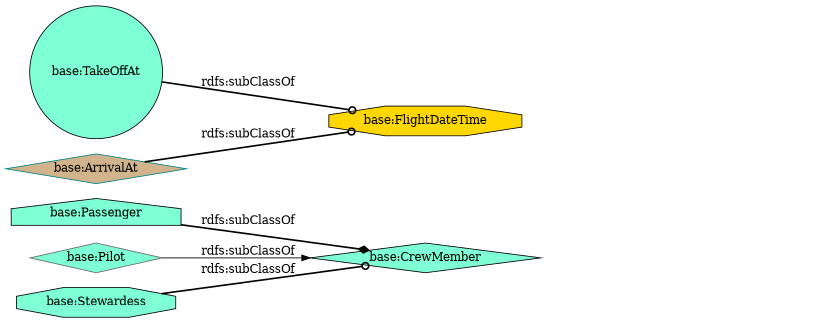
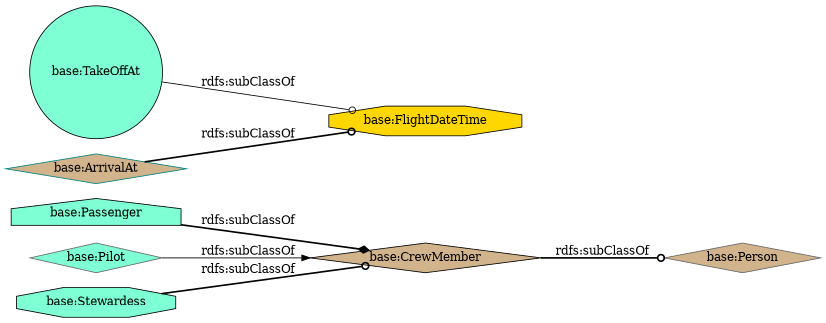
  digraph {
    rankdir=LR
    node [color=black fillcolor=aquamarine shape=diamond style=filled]
    edge [arrowhead=odot style=bold]
-   "base:CrewMember"
+   "base:Person" [color=gray40 fillcolor=tan]
+   "base:CrewMember" [fillcolor=tan]
    "base:Passenger" [shape=house]
    "base:TakeOffAt" [shape=circle]
    "base:FlightDateTime" [fillcolor=gold shape=octagon]
    "base:Pilot" [color=gray40]
    "base:ArrivalAt" [color=teal fillcolor=tan]
    "base:Stewardess" [shape=octagon]
+   "base:CrewMember" -> "base:Person" [label="rdfs:subClassOf"]
    "base:Passenger" -> "base:CrewMember" [arrowhead=diamond label="rdfs:subClassOf"]
-   "base:TakeOffAt" -> "base:FlightDateTime" [label="rdfs:subClassOf"]
+   "base:TakeOffAt" -> "base:FlightDateTime" [label="rdfs:subClassOf" style=solid]
    "base:Pilot" -> "base:CrewMember" [arrowhead=normal label="rdfs:subClassOf" style=solid]
    "base:ArrivalAt" -> "base:FlightDateTime" [label="rdfs:subClassOf"]
    "base:Stewardess" -> "base:CrewMember" [label="rdfs:subClassOf"]
  }
